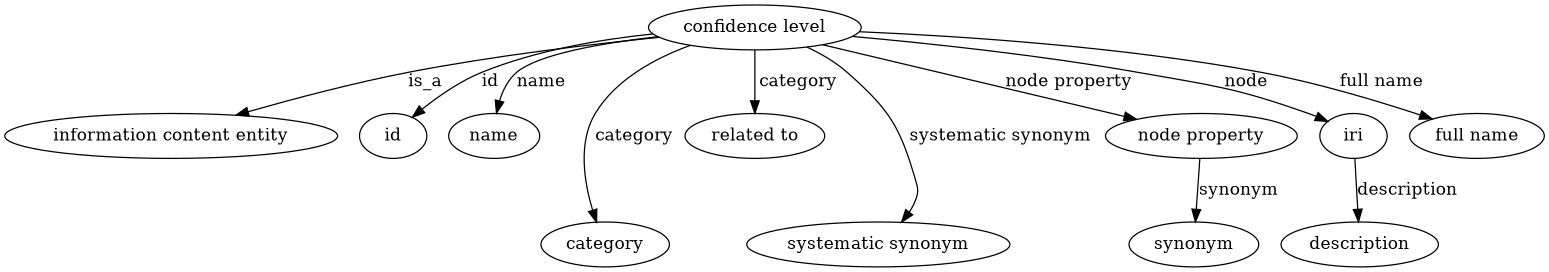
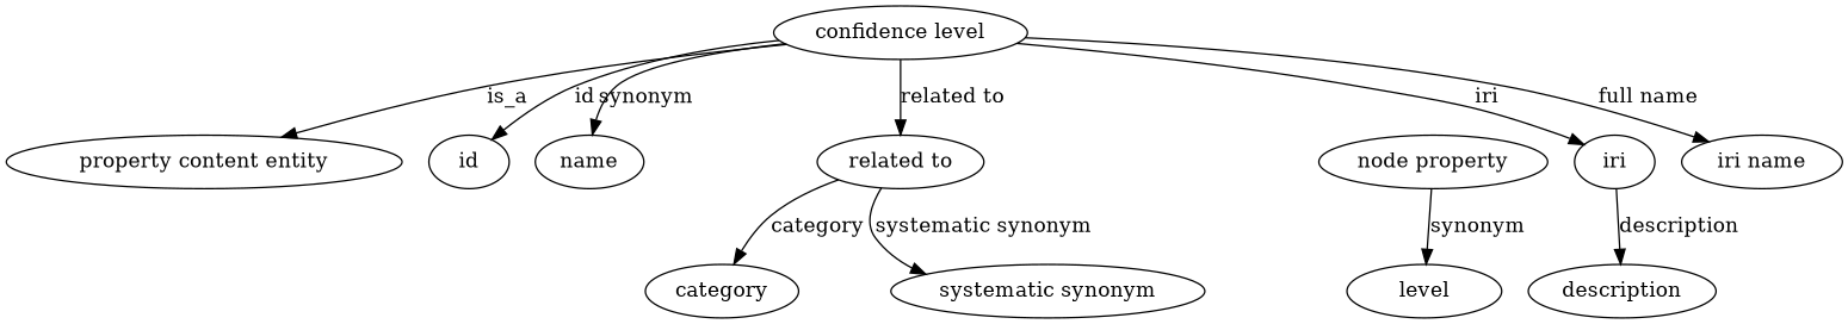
  digraph {
    node [color=black]
    edge [color=black style=solid]
    n1 [height=0.5 label="confidence level" width=1.8836 color=""]
-   "information content entity" [height=0.5 width=2.8458 color=""]
+   "information content entity" [height=0.5 width=2.8458 label="property content entity" color=""]
    id [height=0.5 width=0.75]
    name [height=0.5 width=0.75]
    category [height=0.5 width=0.75]
    "related to" [height=0.5 width=0.75]
    "node property" [height=0.5 width=0.75]
    iri [height=0.5 width=0.75]
-   "full name" [height=0.5 width=0.75]
+   "full name" [height=0.5 width=0.75 label="iri name"]
    "systematic synonym" [height=0.5 width=0.75]
-   synonym [height=0.5 width=0.75]
+   synonym [height=0.5 width=0.75 label=level]
    description [height=0.5 width=0.75]
    n1 -> "information content entity" [label=is_a color="" style=""]
    n1 -> id [label=id]
-   n1 -> name [label=name]
-   n1 -> category [label=category]
-   n1 -> "related to" [label=category]
-   n1 -> "node property" [label="node property"]
-   n1 -> iri [label="node"]
+   n1 -> name [label=synonym]
+   "related to" -> category [label=category]
+   n1 -> "related to" [label="related to"]
+   n1 -> iri [label=iri]
    n1 -> "full name" [label="full name"]
-   n1 -> "systematic synonym" [label="systematic synonym"]
+   "related to" -> "systematic synonym" [label="systematic synonym"]
    "node property" -> synonym [label=synonym]
    iri -> description [label=description]
  }
